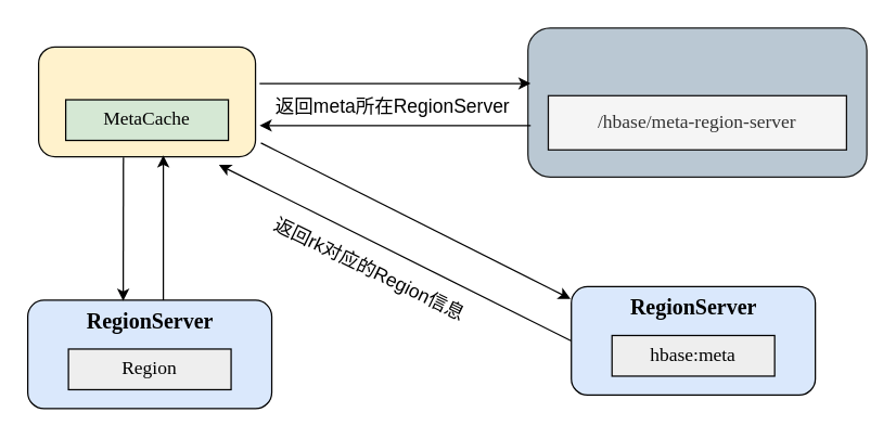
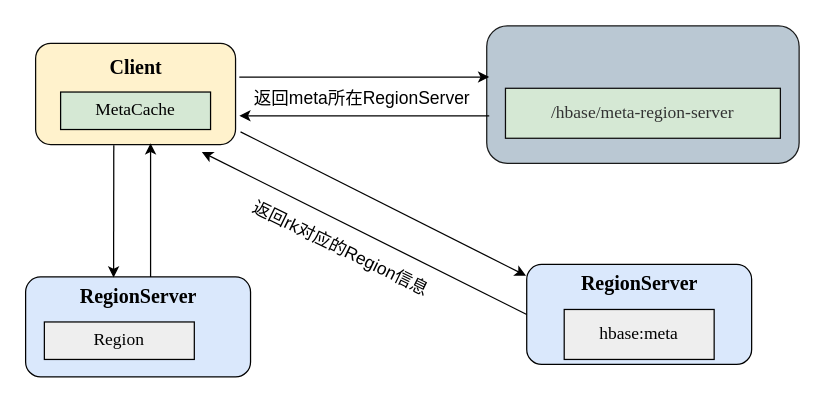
  <mxCell id="0" />
  <mxCell id="1" parent="0" />
  <mxCell id="2" value="" style="rounded=1;whiteSpace=wrap;html=1;fillColor=#fff2cc;strokeColor=#080807;" vertex="1" parent="1"><mxGeometry x="28" y="34" width="160" height="81" as="geometry" /></mxCell>
  <mxCell id="3" value="" style="rounded=1;whiteSpace=wrap;html=1;fillColor=#bac8d3;strokeColor=#191a1a;" vertex="1" parent="1"><mxGeometry x="389" y="20" width="250" height="110" as="geometry" /></mxCell>
- <mxCell id="4" value="&lt;font style=&quot;font-size: 14px;&quot; face=&quot;Verdana&quot;&gt;/hbase/meta-region-server&lt;/font&gt;" style="rounded=0;whiteSpace=wrap;html=1;fillColor=#f5f5f5;fontColor=#333333;strokeColor=#0d0c0c;" vertex="1" parent="1"><mxGeometry x="404" y="70" width="220" height="40" as="geometry" /></mxCell>
+ <mxCell id="4" value="&lt;font style=&quot;font-size: 14px;&quot; face=&quot;Verdana&quot;&gt;/hbase/meta-region-server&lt;/font&gt;" style="rounded=0;whiteSpace=wrap;html=1;fillColor=#d5e8d4;fontColor=#333333;strokeColor=#0d0c0c;" vertex="1" parent="1"><mxGeometry x="404" y="70" width="220" height="40" as="geometry" /></mxCell>
  <mxCell id="5" value="&lt;font style=&quot;font-size: 14px;&quot;&gt;返回meta所在RegionServer&lt;/font&gt;" style="text;html=1;align=center;verticalAlign=middle;resizable=0;points=[];autosize=1;strokeColor=none;fillColor=none;" vertex="1" parent="1"><mxGeometry x="189" y="63" width="200" height="30" as="geometry" /></mxCell>
  <mxCell id="6" value="" style="rounded=1;whiteSpace=wrap;html=1;fillColor=#dae8fc;strokeColor=#000000;" vertex="1" parent="1"><mxGeometry x="421" y="211" width="180" height="80" as="geometry" /></mxCell>
  <mxCell id="7" value="&lt;b&gt;&lt;font face=&quot;Verdana&quot; style=&quot;font-size: 16px;&quot;&gt;RegionServer&lt;/font&gt;&lt;/b&gt;" style="text;html=1;align=center;verticalAlign=middle;resizable=0;points=[];autosize=1;strokeColor=none;fillColor=none;" vertex="1" parent="1"><mxGeometry x="441" y="211" width="140" height="30" as="geometry" /></mxCell>
- <mxCell id="8" value="&lt;font style=&quot;font-size: 14px;&quot; face=&quot;Verdana&quot;&gt;hbase:meta&lt;/font&gt;" style="rounded=0;whiteSpace=wrap;html=1;fillColor=#eeeeee;strokeColor=#000000;" vertex="1" parent="1"><mxGeometry x="451" y="247" width="120" height="30" as="geometry" /></mxCell>
+ <mxCell id="8" value="&lt;font style=&quot;font-size: 14px;&quot; face=&quot;Verdana&quot;&gt;hbase:meta&lt;/font&gt;" style="rounded=0;whiteSpace=wrap;html=1;fillColor=#eeeeee;strokeColor=#000000;" vertex="1" parent="1"><mxGeometry x="451" y="247" width="120" height="40" as="geometry" /></mxCell>
+ <mxCell id="9" value="&lt;b style=&quot;border-color: var(--border-color);&quot;&gt;&lt;font style=&quot;border-color: var(--border-color); font-size: 16px;&quot; face=&quot;Verdana&quot;&gt;Client&lt;/font&gt;&lt;/b&gt;" style="text;html=1;align=center;verticalAlign=middle;resizable=0;points=[];autosize=1;strokeColor=none;fillColor=none;" vertex="1" parent="1"><mxGeometry x="68" y="38" width="80" height="30" as="geometry" /></mxCell>
  <mxCell id="10" value="&lt;font style=&quot;font-size: 14px;&quot; face=&quot;Verdana&quot;&gt;MetaCache&lt;br&gt;&lt;/font&gt;" style="rounded=0;whiteSpace=wrap;html=1;fillColor=#d5e8d4;strokeColor=#000000;" vertex="1" parent="1"><mxGeometry x="48" y="73" width="120" height="30" as="geometry" /></mxCell>
  <mxCell id="11" value="" style="endArrow=classic;html=1;rounded=0;" edge="1" parent="1"><mxGeometry width="50" height="50" relative="1" as="geometry"><mxPoint x="191" y="61" as="sourcePoint" /><mxPoint x="391" y="61" as="targetPoint" /></mxGeometry></mxCell>
  <mxCell id="12" value="" style="endArrow=none;html=1;rounded=0;startArrow=classic;startFill=1;endFill=0;" edge="1" parent="1"><mxGeometry width="50" height="50" relative="1" as="geometry"><mxPoint x="191" y="92" as="sourcePoint" /><mxPoint x="391" y="92" as="targetPoint" /></mxGeometry></mxCell>
  <mxCell id="13" value="" style="endArrow=classic;html=1;rounded=0;exitX=1.025;exitY=0.875;exitDx=0;exitDy=0;entryX=-0.003;entryY=0.112;entryDx=0;entryDy=0;entryPerimeter=0;exitPerimeter=0;" edge="1" parent="1" source="2" target="6"><mxGeometry width="50" height="50" relative="1" as="geometry"><mxPoint x="171" y="331" as="sourcePoint" /><mxPoint x="271" y="211" as="targetPoint" /></mxGeometry></mxCell>
  <mxCell id="14" value="" style="endArrow=classic;html=1;rounded=0;exitX=0;exitY=0.5;exitDx=0;exitDy=0;" edge="1" parent="1" source="6"><mxGeometry width="50" height="50" relative="1" as="geometry"><mxPoint x="241" y="111" as="sourcePoint" /><mxPoint x="161" y="121" as="targetPoint" /></mxGeometry></mxCell>
  <mxCell id="15" value="" style="rounded=1;whiteSpace=wrap;html=1;fillColor=#dae8fc;strokeColor=#000000;" vertex="1" parent="1"><mxGeometry x="20" y="221" width="180" height="80" as="geometry" /></mxCell>
  <mxCell id="16" value="&lt;b&gt;&lt;font face=&quot;Verdana&quot; style=&quot;font-size: 16px;&quot;&gt;RegionServer&lt;/font&gt;&lt;/b&gt;" style="text;html=1;align=center;verticalAlign=middle;resizable=0;points=[];autosize=1;strokeColor=none;fillColor=none;" vertex="1" parent="1"><mxGeometry x="40" y="221" width="140" height="30" as="geometry" /></mxCell>
- <mxCell id="17" value="&lt;font style=&quot;font-size: 14px;&quot; face=&quot;Verdana&quot;&gt;Region&lt;/font&gt;" style="rounded=0;whiteSpace=wrap;html=1;fillColor=#eeeeee;strokeColor=#000000;" vertex="1" parent="1"><mxGeometry x="50" y="257" width="120" height="30" as="geometry" /></mxCell>
+ <mxCell id="17" value="&lt;font style=&quot;font-size: 14px;&quot; face=&quot;Verdana&quot;&gt;Region&lt;/font&gt;" style="rounded=0;whiteSpace=wrap;html=1;fillColor=#eeeeee;strokeColor=#000000;" vertex="1" parent="1"><mxGeometry x="35" y="257" width="120" height="30" as="geometry" /></mxCell>
  <mxCell id="18" value="" style="endArrow=classic;html=1;rounded=0;exitX=0.391;exitY=1.007;exitDx=0;exitDy=0;exitPerimeter=0;entryX=0.36;entryY=0.016;entryDx=0;entryDy=0;entryPerimeter=0;" edge="1" parent="1" source="2" target="16"><mxGeometry width="50" height="50" relative="1" as="geometry"><mxPoint x="331" y="111" as="sourcePoint" /><mxPoint x="381" y="61" as="targetPoint" /></mxGeometry></mxCell>
  <mxCell id="19" value="" style="endArrow=none;html=1;rounded=0;entryX=0.36;entryY=0.016;entryDx=0;entryDy=0;entryPerimeter=0;startArrow=classic;startFill=1;endFill=0;" edge="1" parent="1"><mxGeometry width="50" height="50" relative="1" as="geometry"><mxPoint x="120" y="114" as="sourcePoint" /><mxPoint x="120" y="221" as="targetPoint" /></mxGeometry></mxCell>
  <mxCell id="20" value="&lt;font style=&quot;font-size: 14px;&quot;&gt;返回rk对应的Region信息&lt;/font&gt;" style="text;html=1;align=center;verticalAlign=middle;resizable=0;points=[];autosize=1;strokeColor=none;fillColor=none;rotation=26;" vertex="1" parent="1"><mxGeometry x="182" y="183" width="180" height="30" as="geometry" /></mxCell>
